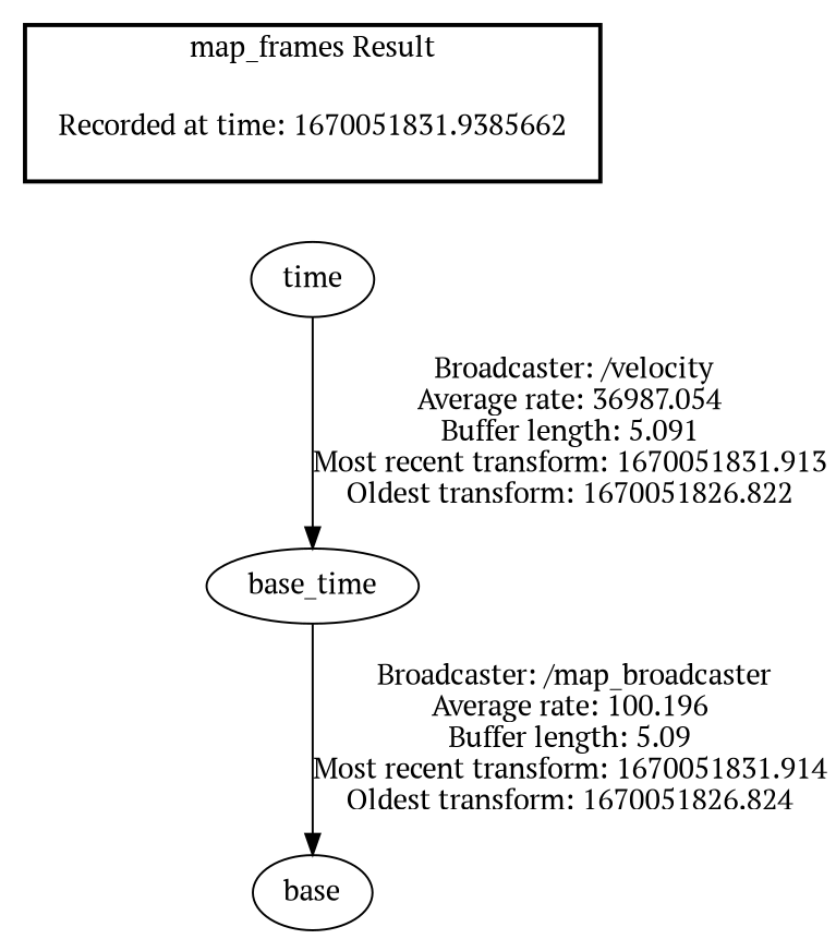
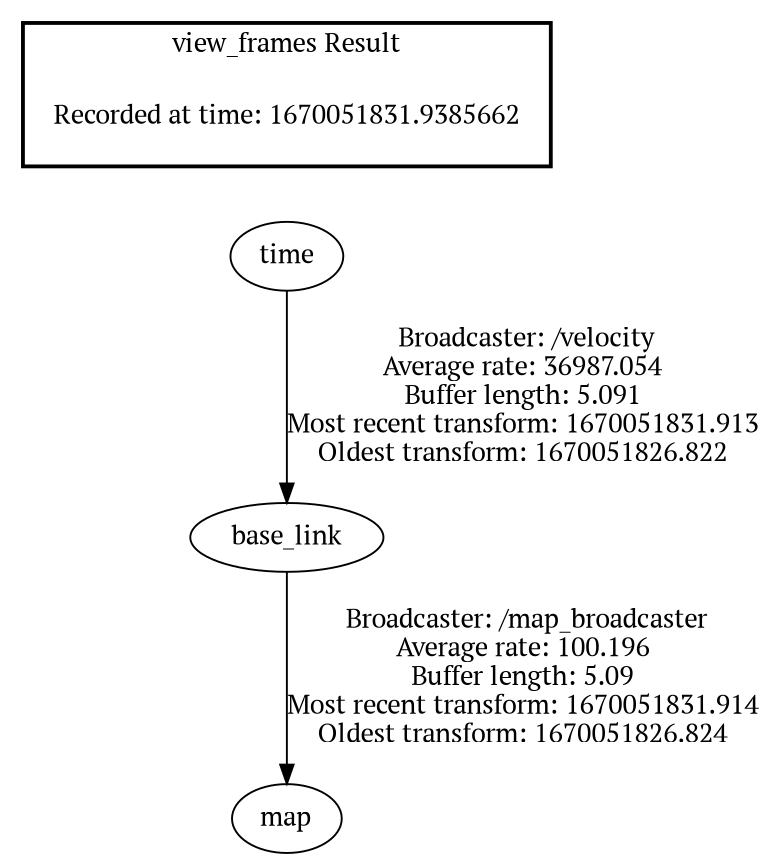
  digraph {
    fontname="PT Serif"
    node [fontname="PT Serif"]
    edge [fontname="PT Serif"]
    "Recorded at time: 1670051831.9385662" [shape=plaintext]
    n2 [label=time]
-   base_link [label=base_time]
-   map [label=base]
+   base_link
+   map
    subgraph cluster_1 {
      color=black
-     label="map_frames Result"
+     label="view_frames Result"
      style=bold
      "Recorded at time: 1670051831.9385662"
    }
    "Recorded at time: 1670051831.9385662" -> n2 [style=invis]
    n2 -> base_link [label=" Broadcaster: /velocity\nAverage rate: 36987.054\nBuffer length: 5.091\nMost recent transform: 1670051831.913\nOldest transform: 1670051826.822\n"]
    base_link -> map [label=" Broadcaster: /map_broadcaster\nAverage rate: 100.196\nBuffer length: 5.09\nMost recent transform: 1670051831.914\nOldest transform: 1670051826.824\n"]
  }
